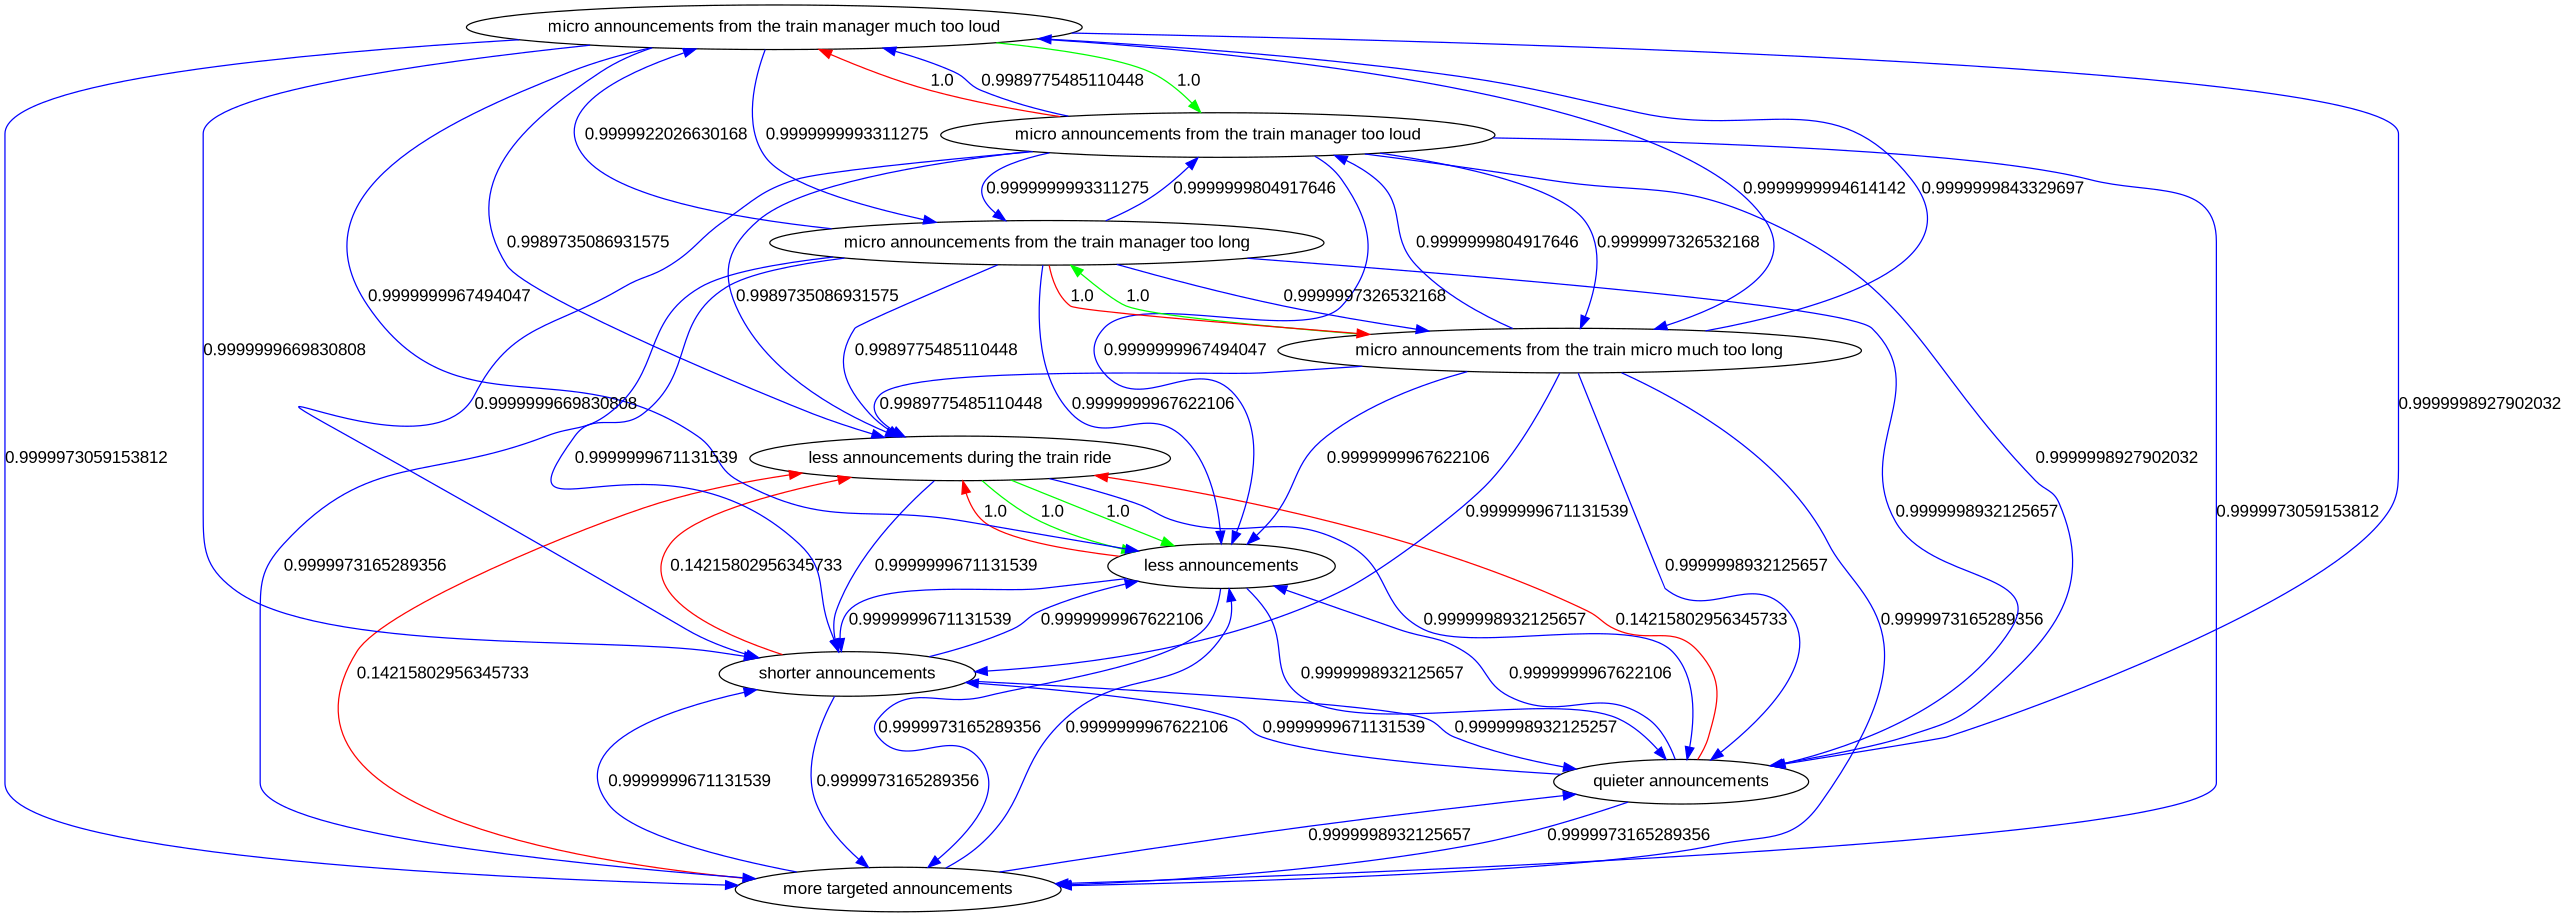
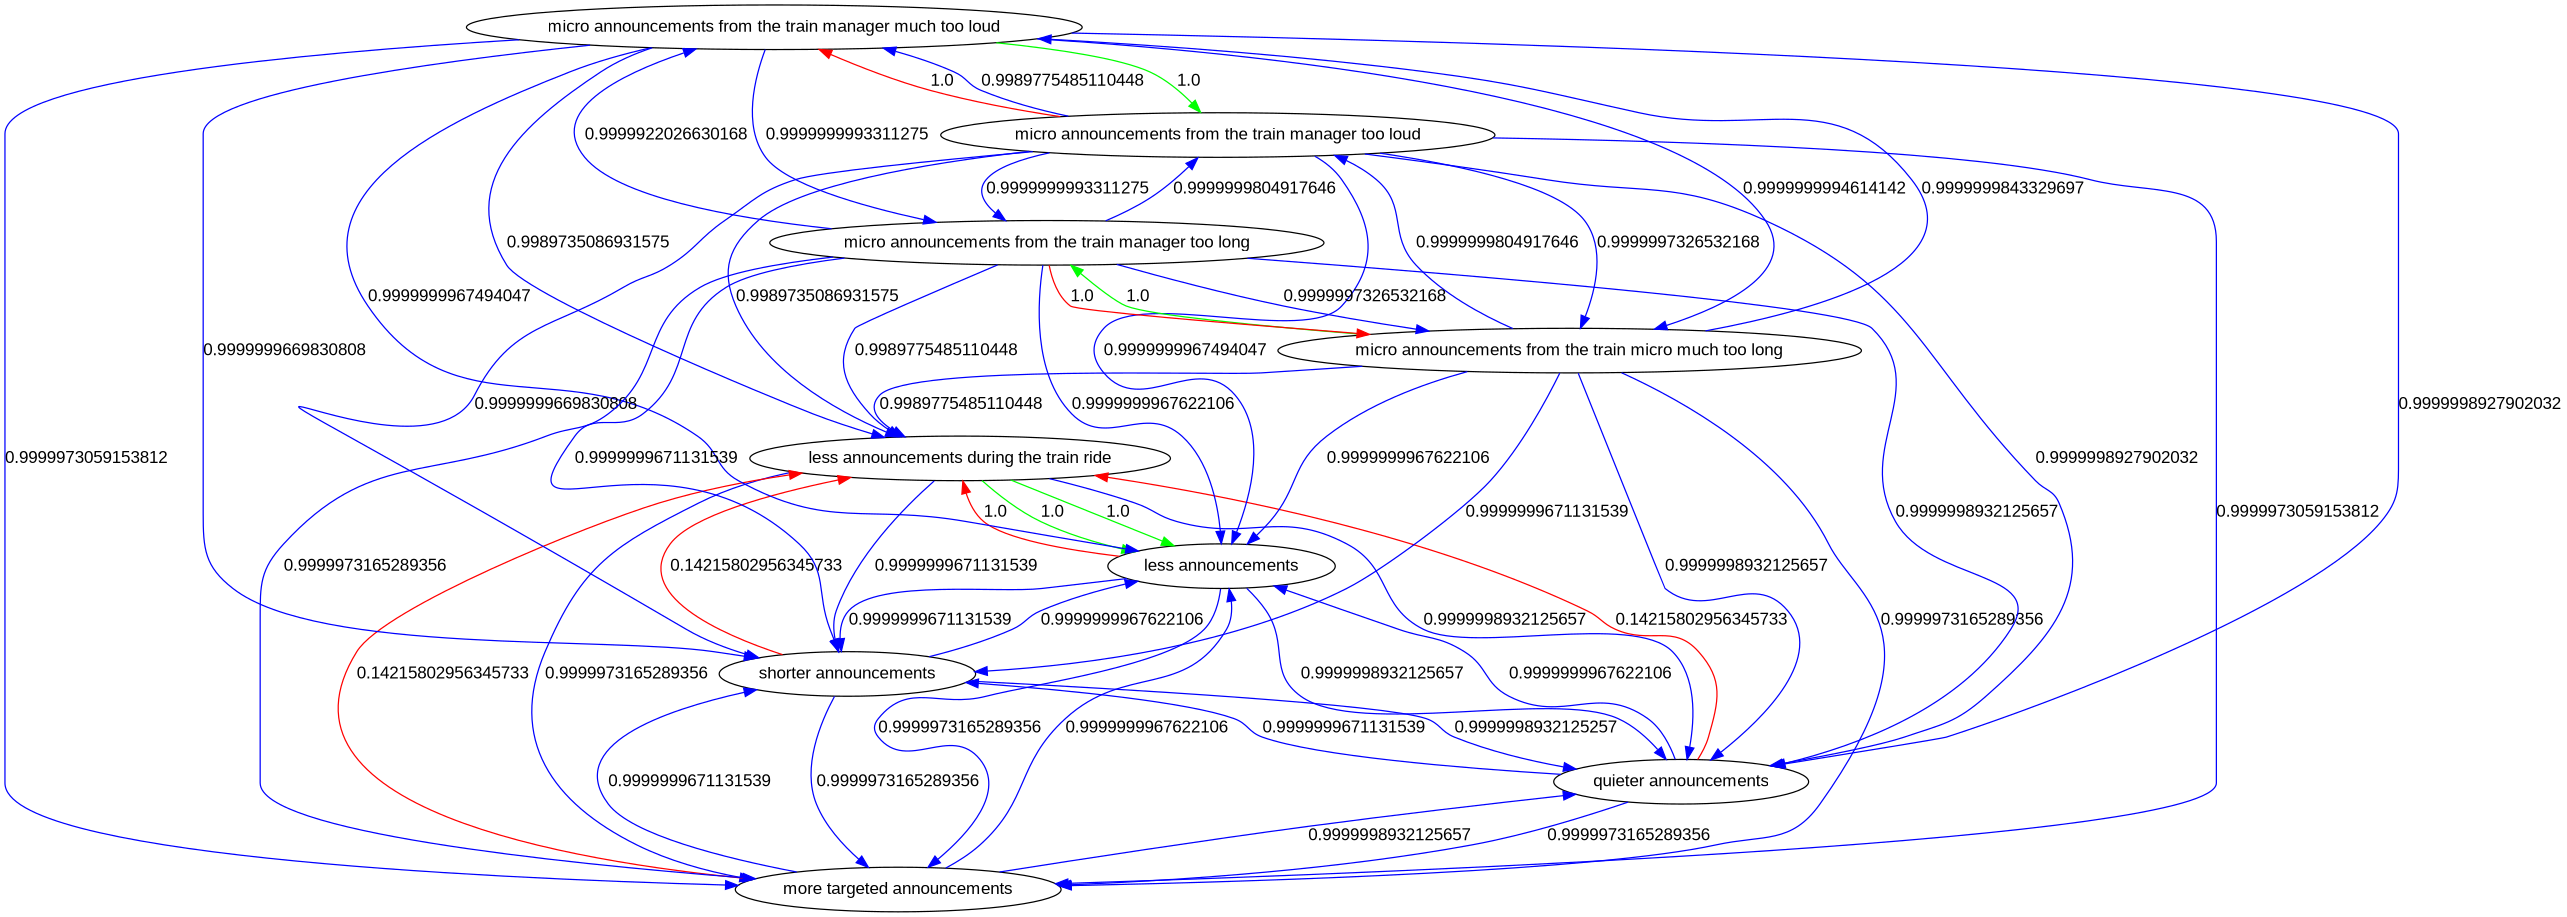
  digraph {
    fontname="Liberation Sans"
    node [fontname="Liberation Sans"]
    edge [color=blue fontname="Liberation Sans"]
    "less announcements during the train ride"
    "less announcements"
    "more targeted announcements"
    "quieter announcements"
    "shorter announcements"
    "micro announcements from the train manager much too loud"
    "micro announcements from the train manager too loud"
    n8 [label="micro announcements from the train micro much too long"]
    "micro announcements from the train manager too long"
    "less announcements during the train ride" -> "less announcements" [color=green label=1.0]
    "less announcements during the train ride" -> "less announcements" [color=green label=1.0]
+   "less announcements during the train ride" -> "more targeted announcements" [label=0.9999973165289356]
    "less announcements during the train ride" -> "quieter announcements" [label=0.9999998932125657]
    "less announcements during the train ride" -> "shorter announcements" [label=0.9999999671131539]
    "less announcements" -> "less announcements during the train ride" [color=red label=1.0]
    "less announcements" -> "more targeted announcements" [label=0.9999973165289356]
    "less announcements" -> "quieter announcements" [label=0.9999998932125657]
    "less announcements" -> "shorter announcements" [label=0.9999999671131539]
    "more targeted announcements" -> "less announcements during the train ride" [color=red label=0.14215802956345733]
    "more targeted announcements" -> "less announcements" [label=0.9999999967622106]
    "more targeted announcements" -> "quieter announcements" [label=0.9999998932125657]
    "more targeted announcements" -> "shorter announcements" [label=0.9999999671131539]
    "quieter announcements" -> "less announcements during the train ride" [color=red label=0.14215802956345733]
    "quieter announcements" -> "less announcements" [label=0.9999999967622106]
    "quieter announcements" -> "more targeted announcements" [label=0.9999973165289356]
    "quieter announcements" -> "shorter announcements" [label=0.9999999671131539]
    "shorter announcements" -> "less announcements during the train ride" [color=red label=0.14215802956345733]
    "shorter announcements" -> "less announcements" [label=0.9999999967622106]
    "shorter announcements" -> "more targeted announcements" [label=0.9999973165289356]
    "shorter announcements" -> "quieter announcements" [label=0.9999998932125257]
    "micro announcements from the train manager much too loud" -> "less announcements during the train ride" [label=0.9989735086931575]
    "micro announcements from the train manager much too loud" -> "less announcements" [label=0.9999999967494047]
    "micro announcements from the train manager much too loud" -> "more targeted announcements" [label=0.9999973059153812]
    "micro announcements from the train manager much too loud" -> "quieter announcements" [label=0.9999998927902032]
    "micro announcements from the train manager much too loud" -> "shorter announcements" [label=0.9999999669830808]
    "micro announcements from the train manager much too loud" -> "micro announcements from the train manager too loud" [color=green label=1.0]
    "micro announcements from the train manager much too loud" -> n8 [label=0.9999999994614142]
    "micro announcements from the train manager much too loud" -> "micro announcements from the train manager too long" [label=0.9999999993311275]
    "micro announcements from the train manager too loud" -> "less announcements during the train ride" [label=0.9989735086931575]
    "micro announcements from the train manager too loud" -> "less announcements" [label=0.9999999967494047]
    "micro announcements from the train manager too loud" -> "more targeted announcements" [label=0.9999973059153812]
    "micro announcements from the train manager too loud" -> "quieter announcements" [label=0.9999998927902032]
    "micro announcements from the train manager too loud" -> "shorter announcements" [label=0.9999999669830808]
    "micro announcements from the train manager too loud" -> "micro announcements from the train manager much too loud" [color=red label=1.0]
    "micro announcements from the train manager too loud" -> "micro announcements from the train manager much too loud" [label=0.9989775485110448]
    "micro announcements from the train manager too loud" -> n8 [label=0.9999997326532168]
    "micro announcements from the train manager too loud" -> "micro announcements from the train manager too long" [label=0.9999999993311275]
    n8 -> "less announcements during the train ride" [label=0.9989775485110448]
    n8 -> "less announcements" [label=0.9999999967622106]
    n8 -> "more targeted announcements" [label=0.9999973165289356]
    n8 -> "quieter announcements" [label=0.9999998932125657]
    n8 -> "shorter announcements" [label=0.9999999671131539]
    n8 -> "micro announcements from the train manager much too loud" [label=0.9999999843329697]
    n8 -> "micro announcements from the train manager too loud" [label=0.9999999804917646]
    n8 -> "micro announcements from the train manager too long" [color=green label=1.0]
    "micro announcements from the train manager too long" -> "less announcements during the train ride" [label=0.9989775485110448]
    "micro announcements from the train manager too long" -> "less announcements" [label=0.9999999967622106]
    "micro announcements from the train manager too long" -> "more targeted announcements" [label=0.9999973165289356]
    "micro announcements from the train manager too long" -> "quieter announcements" [label=0.9999998932125657]
    "micro announcements from the train manager too long" -> "shorter announcements" [label=0.9999999671131539]
    "micro announcements from the train manager too long" -> "micro announcements from the train manager much too loud" [label=0.9999922026630168]
    "micro announcements from the train manager too long" -> "micro announcements from the train manager too loud" [label=0.9999999804917646]
    "micro announcements from the train manager too long" -> n8 [color=red label=1.0]
    "micro announcements from the train manager too long" -> n8 [label=0.9999997326532168]
  }
